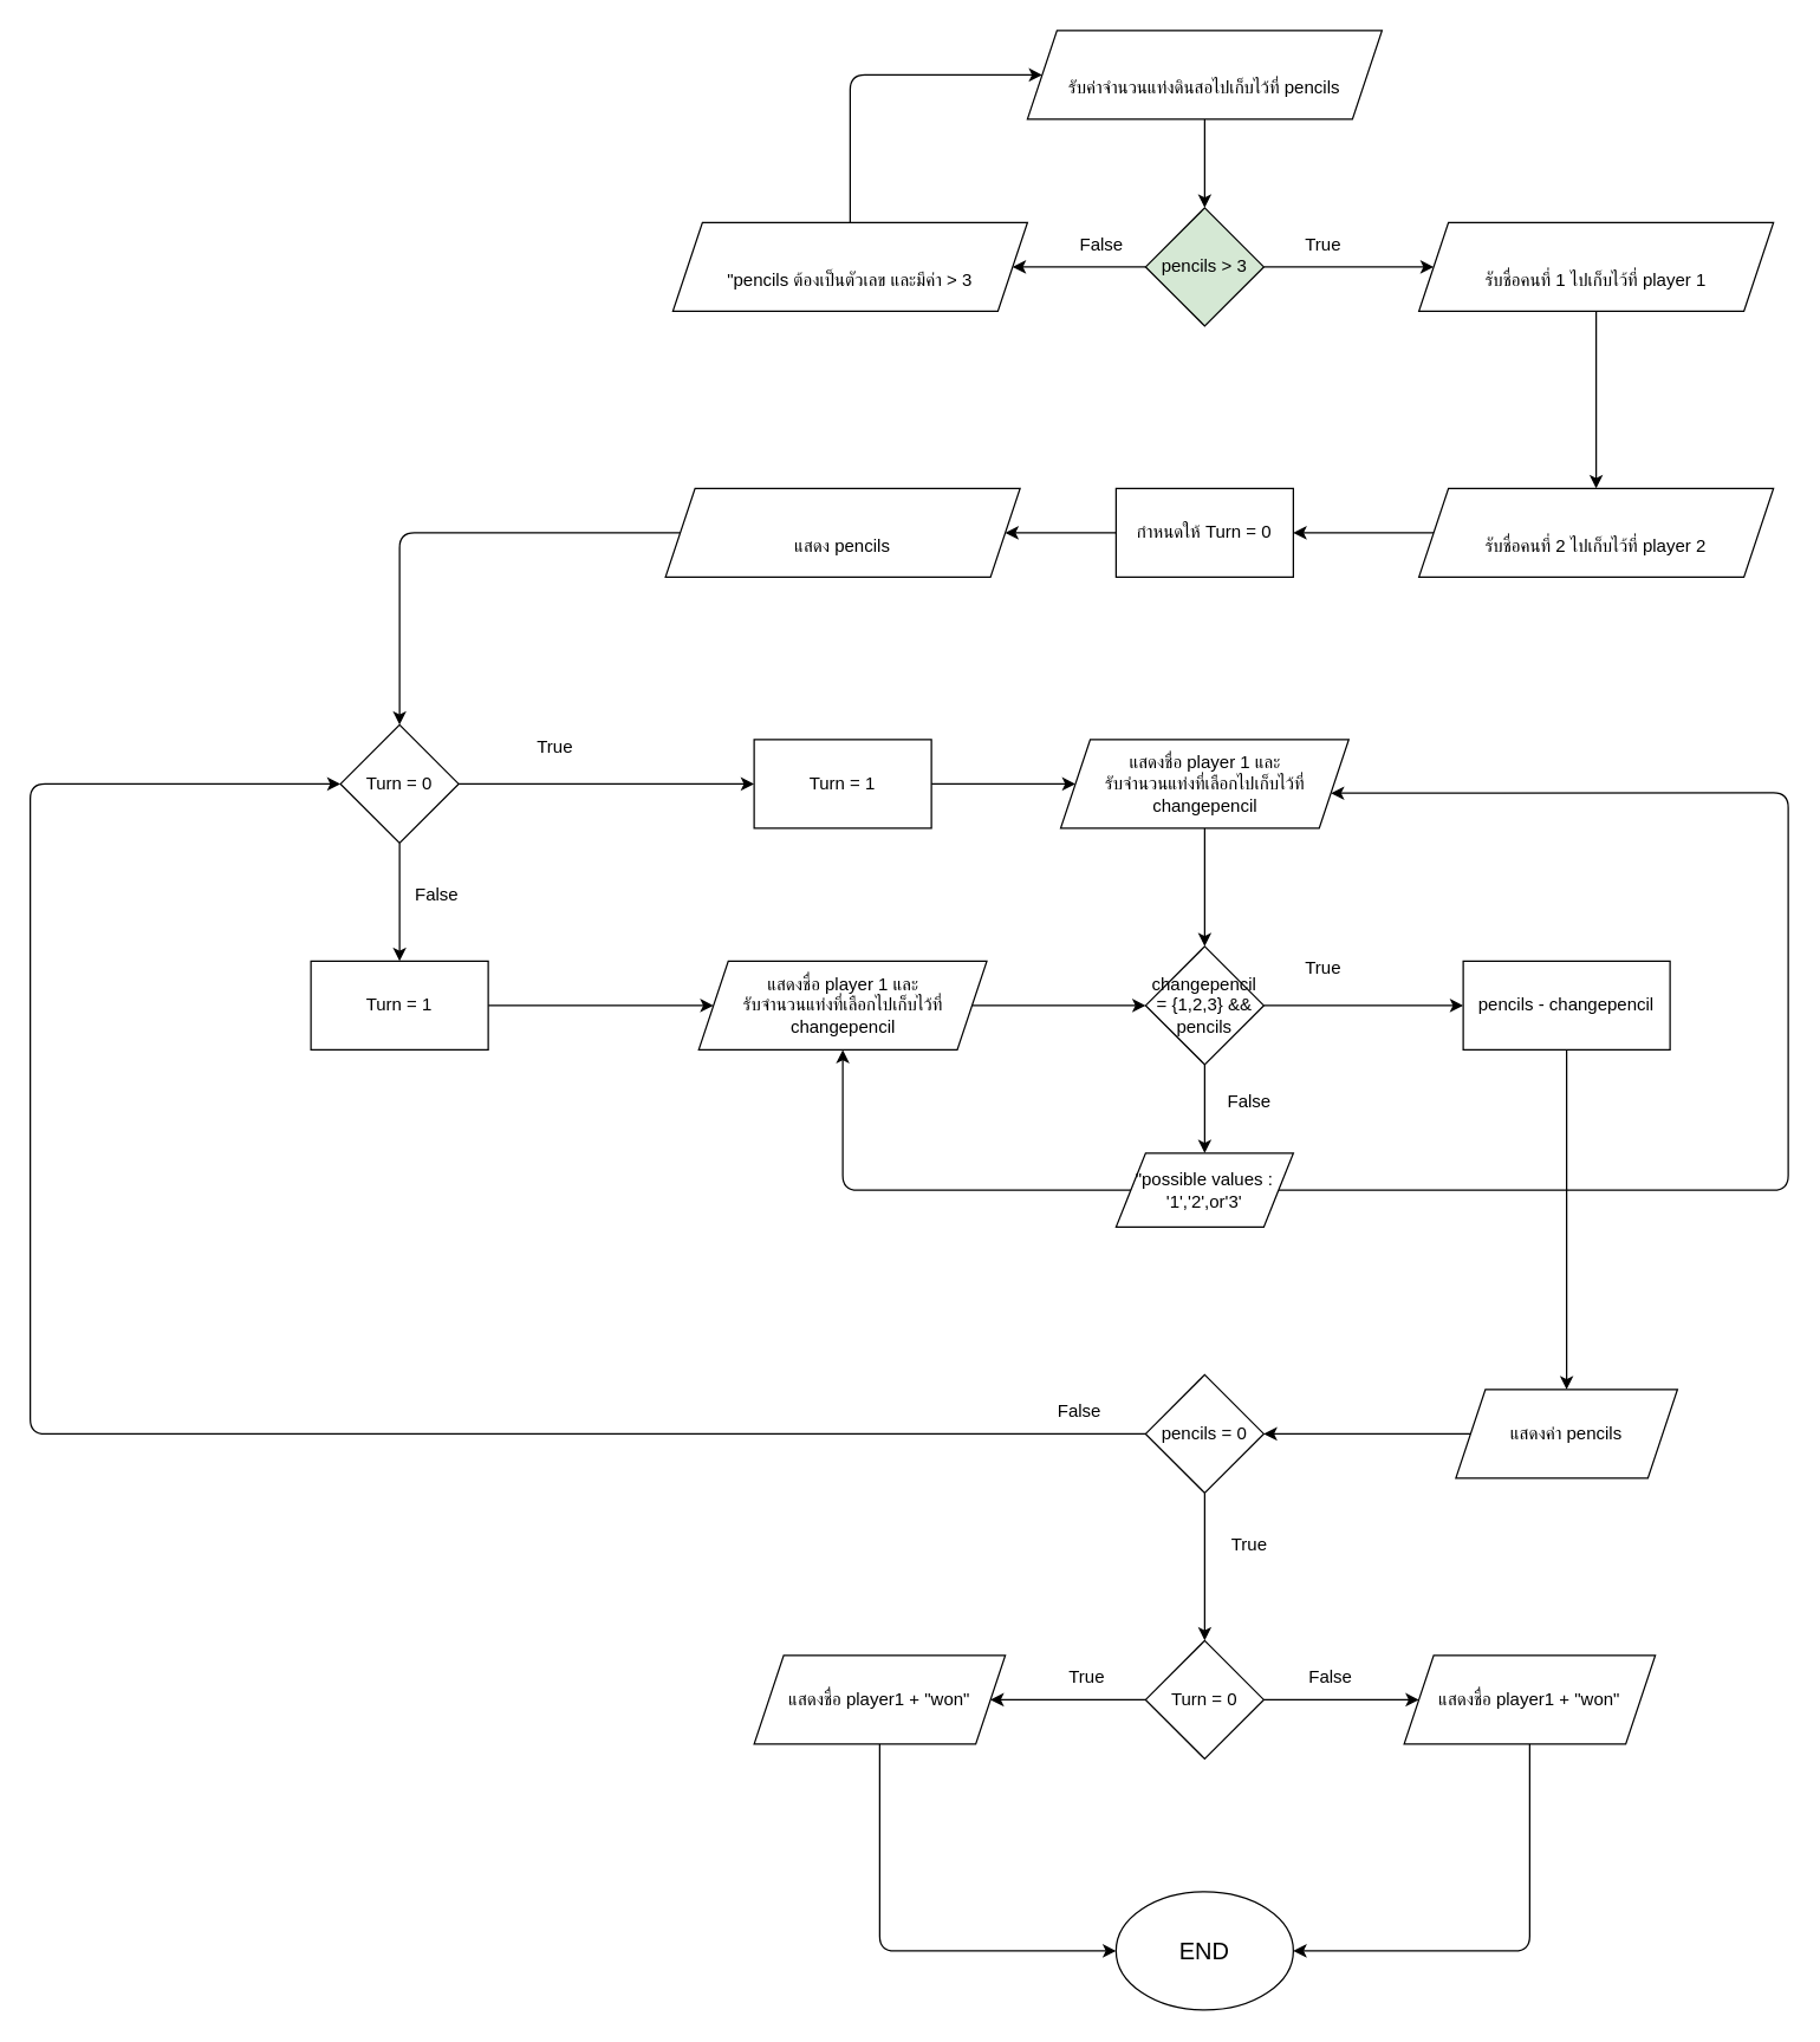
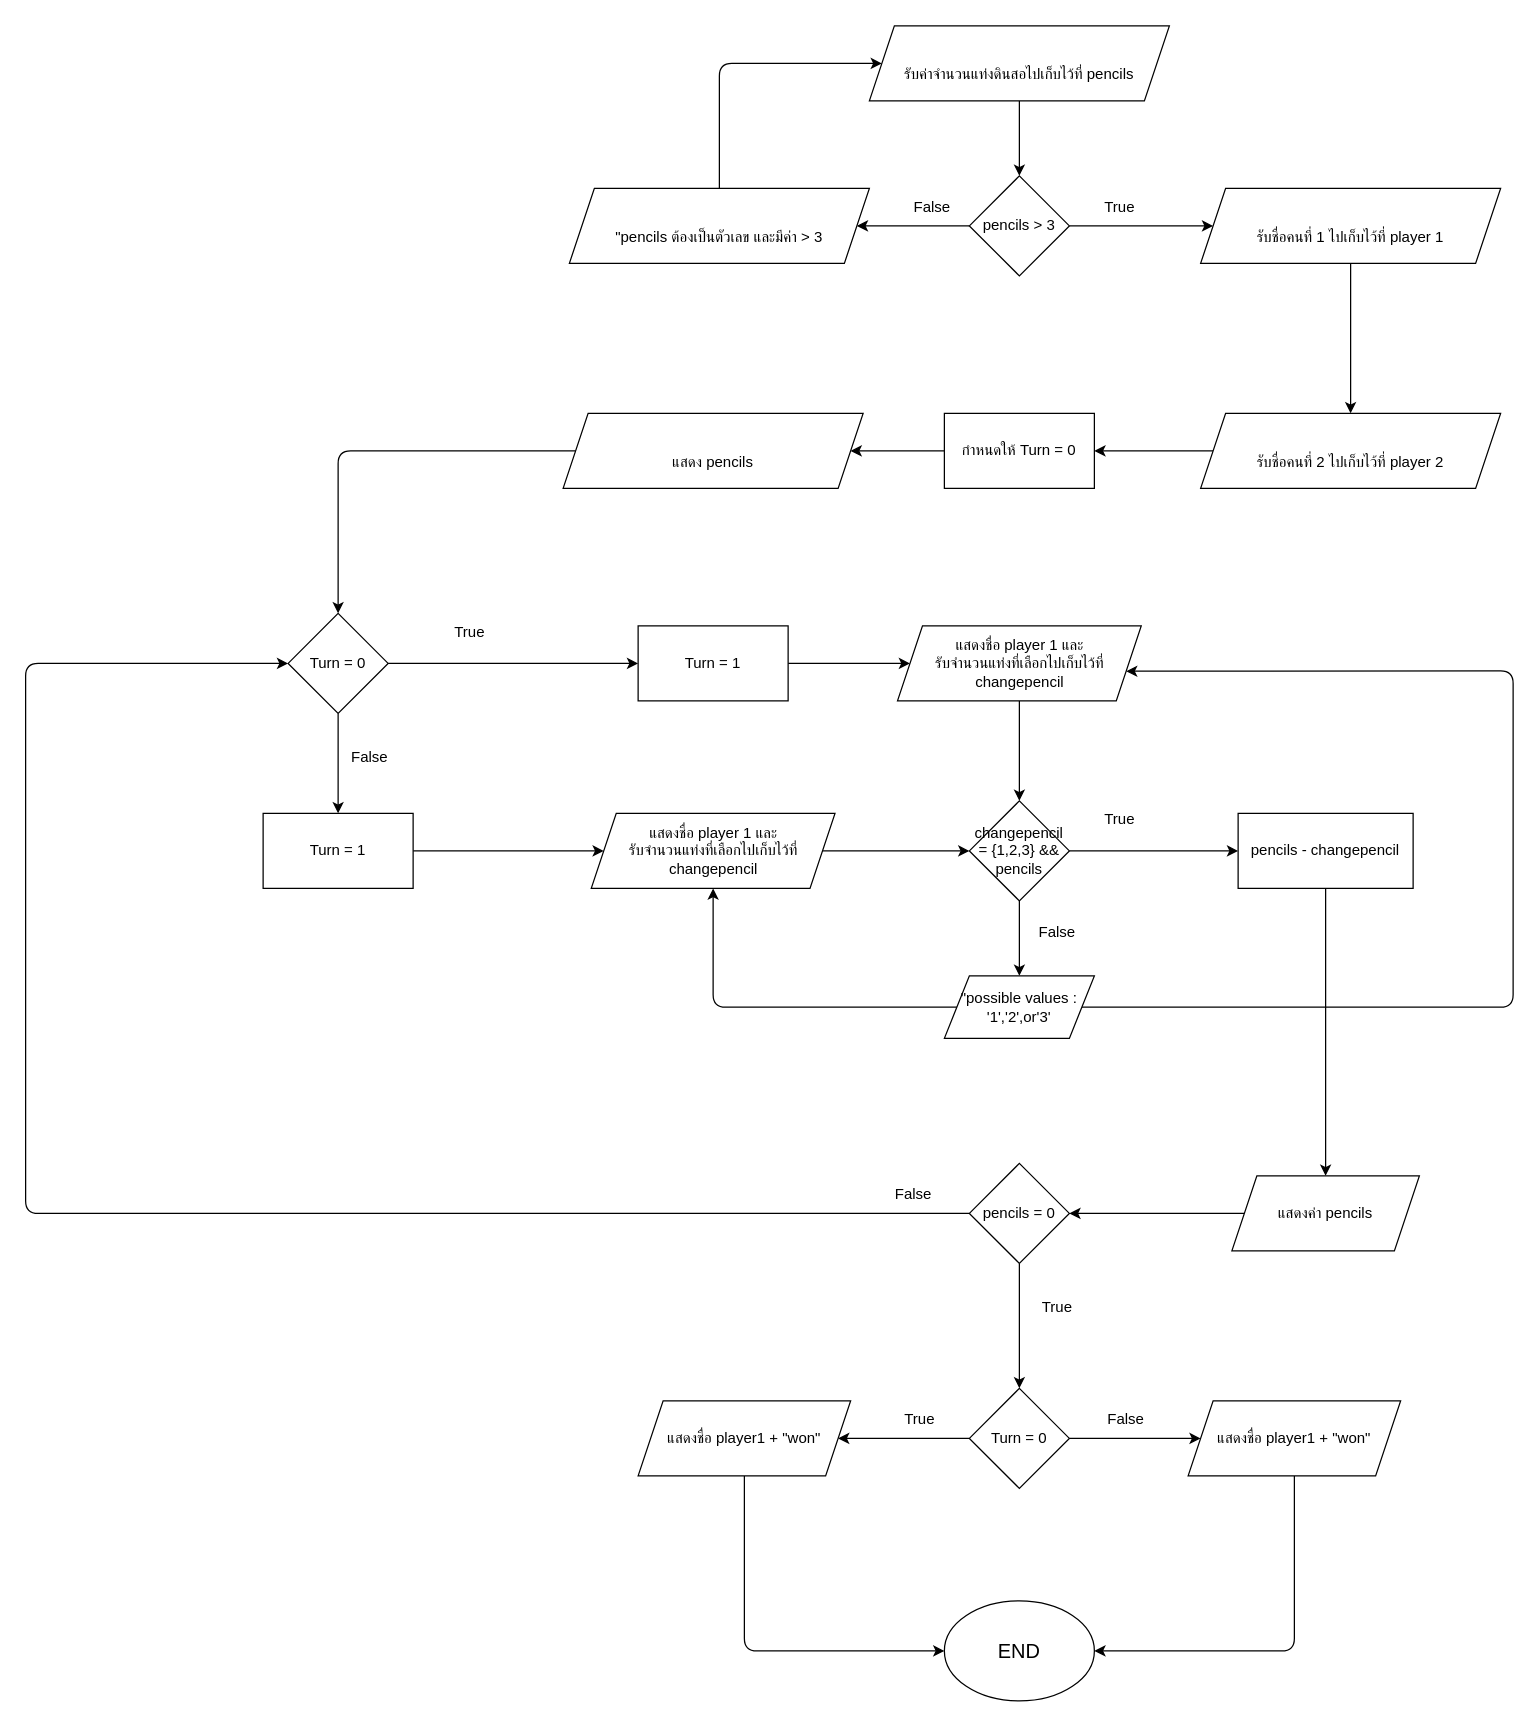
  <mxCell id="0" />
  <mxCell id="1" parent="0" />
  <mxCell id="2" style="edgeStyle=none;html=1;entryX=0.5;entryY=0;entryDx=0;entryDy=0;fontSize=12;" edge="1" parent="1" source="3" target="6"><mxGeometry relative="1" as="geometry" /></mxCell>
  <mxCell id="3" value="&lt;font style=&quot;font-size: 12px;&quot;&gt;รับค่าจำนวนแท่งดินสอไปเก็บไว้ที่ pencils&lt;/font&gt;" style="shape=parallelogram;perimeter=parallelogramPerimeter;whiteSpace=wrap;html=1;fixedSize=1;fontSize=36;" vertex="1" parent="1"><mxGeometry x="695" y="20" width="240" height="60" as="geometry" /></mxCell>
  <mxCell id="4" value="" style="edgeStyle=none;html=1;fontSize=12;" edge="1" parent="1" source="6" target="8"><mxGeometry relative="1" as="geometry" /></mxCell>
  <mxCell id="5" value="" style="edgeStyle=none;html=1;fontSize=12;" edge="1" parent="1" source="6" target="11"><mxGeometry relative="1" as="geometry" /></mxCell>
- <mxCell id="6" value="pencils &amp;gt; 3" style="rhombus;whiteSpace=wrap;html=1;fontSize=12;fillColor=#d5e8d4;" vertex="1" parent="1"><mxGeometry x="775" y="140" width="80" height="80" as="geometry" /></mxCell>
+ <mxCell id="6" value="pencils &amp;gt; 3" style="rhombus;whiteSpace=wrap;html=1;fontSize=12;" vertex="1" parent="1"><mxGeometry x="775" y="140" width="80" height="80" as="geometry" /></mxCell>
  <mxCell id="7" style="edgeStyle=none;html=1;fontSize=12;entryX=0;entryY=0.5;entryDx=0;entryDy=0;" edge="1" parent="1" source="8" target="3"><mxGeometry relative="1" as="geometry"><mxPoint x="575" y="50" as="targetPoint" /><Array as="points"><mxPoint x="575" y="50" /></Array></mxGeometry></mxCell>
  <mxCell id="8" value="&lt;span style=&quot;font-size: 12px;&quot;&gt;&quot;pencils ต้องเป็นตัวเลข และมีค่า &amp;gt; 3&lt;/span&gt;" style="shape=parallelogram;perimeter=parallelogramPerimeter;whiteSpace=wrap;html=1;fixedSize=1;fontSize=36;" vertex="1" parent="1"><mxGeometry x="455" y="150" width="240" height="60" as="geometry" /></mxCell>
  <mxCell id="9" value="False" style="text;html=1;align=center;verticalAlign=middle;resizable=0;points=[];autosize=1;strokeColor=none;fillColor=none;fontSize=12;" vertex="1" parent="1"><mxGeometry x="720" y="150" width="50" height="30" as="geometry" /></mxCell>
  <mxCell id="10" style="edgeStyle=none;html=1;exitX=0.5;exitY=1;exitDx=0;exitDy=0;fontSize=12;" edge="1" parent="1" source="11" target="14"><mxGeometry relative="1" as="geometry" /></mxCell>
  <mxCell id="11" value="&lt;span style=&quot;font-size: 12px;&quot;&gt;รับชื่อคนที่ 1 ไปเก็บไว้ที่ player 1&lt;/span&gt;" style="shape=parallelogram;perimeter=parallelogramPerimeter;whiteSpace=wrap;html=1;fixedSize=1;fontSize=36;" vertex="1" parent="1"><mxGeometry x="960" y="150" width="240" height="60" as="geometry" /></mxCell>
  <mxCell id="12" value="True" style="text;html=1;align=center;verticalAlign=middle;resizable=0;points=[];autosize=1;strokeColor=none;fillColor=none;fontSize=12;" vertex="1" parent="1"><mxGeometry x="870" y="150" width="50" height="30" as="geometry" /></mxCell>
  <mxCell id="13" style="edgeStyle=none;html=1;fontSize=12;entryX=1;entryY=0.5;entryDx=0;entryDy=0;" edge="1" parent="1" source="14" target="16"><mxGeometry relative="1" as="geometry"><mxPoint x="880" y="360" as="targetPoint" /></mxGeometry></mxCell>
  <mxCell id="14" value="&lt;span style=&quot;font-size: 12px;&quot;&gt;รับชื่อคนที่ 2 ไปเก็บไว้ที่ player 2&lt;/span&gt;" style="shape=parallelogram;perimeter=parallelogramPerimeter;whiteSpace=wrap;html=1;fixedSize=1;fontSize=36;" vertex="1" parent="1"><mxGeometry x="960" y="330" width="240" height="60" as="geometry" /></mxCell>
  <mxCell id="15" style="edgeStyle=none;html=1;entryX=1;entryY=0.5;entryDx=0;entryDy=0;fontSize=12;" edge="1" parent="1" source="16" target="18"><mxGeometry relative="1" as="geometry" /></mxCell>
  <mxCell id="16" value="กำหนดให้ Turn = 0" style="rounded=0;whiteSpace=wrap;html=1;fontSize=12;" vertex="1" parent="1"><mxGeometry x="755" y="330" width="120" height="60" as="geometry" /></mxCell>
  <mxCell id="17" style="edgeStyle=none;html=1;entryX=0.5;entryY=0;entryDx=0;entryDy=0;fontSize=12;" edge="1" parent="1" source="18" target="21"><mxGeometry relative="1" as="geometry"><Array as="points"><mxPoint x="270" y="360" /></Array></mxGeometry></mxCell>
  <mxCell id="18" value="&lt;span style=&quot;font-size: 12px;&quot;&gt;แสดง pencils&lt;/span&gt;" style="shape=parallelogram;perimeter=parallelogramPerimeter;whiteSpace=wrap;html=1;fixedSize=1;fontSize=36;" vertex="1" parent="1"><mxGeometry x="450" y="330" width="240" height="60" as="geometry" /></mxCell>
  <mxCell id="19" style="edgeStyle=none;html=1;entryX=0;entryY=0.5;entryDx=0;entryDy=0;fontSize=12;" edge="1" parent="1" source="21" target="44"><mxGeometry relative="1" as="geometry" /></mxCell>
  <mxCell id="20" style="edgeStyle=none;html=1;entryX=0.5;entryY=0;entryDx=0;entryDy=0;fontSize=12;" edge="1" parent="1" source="21" target="46"><mxGeometry relative="1" as="geometry" /></mxCell>
  <mxCell id="21" value="Turn = 0" style="rhombus;whiteSpace=wrap;html=1;fontSize=12;" vertex="1" parent="1"><mxGeometry x="230" y="490" width="80" height="80" as="geometry" /></mxCell>
  <mxCell id="22" style="edgeStyle=none;html=1;entryX=0.5;entryY=0;entryDx=0;entryDy=0;fontSize=12;" edge="1" parent="1" source="23" target="30"><mxGeometry relative="1" as="geometry" /></mxCell>
  <mxCell id="23" value="แสดงชื่อ player 1 และ&lt;br&gt;รับจำนวนแท่งที่เลือกไปเก็บไว้ที่ changepencil" style="shape=parallelogram;perimeter=parallelogramPerimeter;whiteSpace=wrap;html=1;fixedSize=1;fontSize=12;" vertex="1" parent="1"><mxGeometry x="717.5" y="500" width="195" height="60" as="geometry" /></mxCell>
  <mxCell id="24" value="True" style="text;html=1;align=center;verticalAlign=middle;resizable=0;points=[];autosize=1;strokeColor=none;fillColor=none;fontSize=12;" vertex="1" parent="1"><mxGeometry x="350" y="490" width="50" height="30" as="geometry" /></mxCell>
  <mxCell id="25" style="edgeStyle=none;html=1;entryX=0;entryY=0.5;entryDx=0;entryDy=0;fontSize=12;" edge="1" parent="1" source="26" target="30"><mxGeometry relative="1" as="geometry" /></mxCell>
  <mxCell id="26" value="แสดงชื่อ player 1 และ&lt;br&gt;รับจำนวนแท่งที่เลือกไปเก็บไว้ที่ changepencil" style="shape=parallelogram;perimeter=parallelogramPerimeter;whiteSpace=wrap;html=1;fixedSize=1;fontSize=12;" vertex="1" parent="1"><mxGeometry x="472.5" y="650" width="195" height="60" as="geometry" /></mxCell>
  <mxCell id="27" value="False" style="text;html=1;align=center;verticalAlign=middle;resizable=0;points=[];autosize=1;strokeColor=none;fillColor=none;fontSize=12;" vertex="1" parent="1"><mxGeometry x="270" y="590" width="50" height="30" as="geometry" /></mxCell>
  <mxCell id="28" style="edgeStyle=none;html=1;entryX=0.5;entryY=0;entryDx=0;entryDy=0;fontSize=12;" edge="1" parent="1" source="30" target="33"><mxGeometry relative="1" as="geometry" /></mxCell>
  <mxCell id="29" style="edgeStyle=none;html=1;entryX=0;entryY=0.5;entryDx=0;entryDy=0;fontSize=12;" edge="1" parent="1" source="30" target="36"><mxGeometry relative="1" as="geometry" /></mxCell>
  <mxCell id="30" value="changepencil = {1,2,3} &amp;amp;&amp;amp; pencils" style="rhombus;whiteSpace=wrap;html=1;fontSize=12;" vertex="1" parent="1"><mxGeometry x="775" y="640" width="80" height="80" as="geometry" /></mxCell>
  <mxCell id="31" style="edgeStyle=none;html=1;fontSize=12;" edge="1" parent="1" source="33" target="26"><mxGeometry relative="1" as="geometry"><mxPoint x="580" y="805" as="targetPoint" /><Array as="points"><mxPoint x="570" y="805" /></Array></mxGeometry></mxCell>
  <mxCell id="32" style="edgeStyle=none;html=1;fontSize=12;entryX=0.938;entryY=0.605;entryDx=0;entryDy=0;entryPerimeter=0;" edge="1" parent="1" source="33" target="23"><mxGeometry relative="1" as="geometry"><mxPoint x="1070" y="550" as="targetPoint" /><Array as="points"><mxPoint x="1210" y="805" /><mxPoint x="1210" y="536" /></Array></mxGeometry></mxCell>
  <mxCell id="33" value="&quot;possible values : '1','2',or'3'" style="shape=parallelogram;perimeter=parallelogramPerimeter;whiteSpace=wrap;html=1;fixedSize=1;fontSize=12;" vertex="1" parent="1"><mxGeometry x="755" y="780" width="120" height="50" as="geometry" /></mxCell>
  <mxCell id="34" value="False" style="text;html=1;align=center;verticalAlign=middle;resizable=0;points=[];autosize=1;strokeColor=none;fillColor=none;fontSize=12;" vertex="1" parent="1"><mxGeometry x="820" y="730" width="50" height="30" as="geometry" /></mxCell>
  <mxCell id="35" style="edgeStyle=none;html=1;entryX=0.5;entryY=0;entryDx=0;entryDy=0;fontSize=12;" edge="1" parent="1" source="36" target="39"><mxGeometry relative="1" as="geometry" /></mxCell>
  <mxCell id="36" value="pencils - changepencil" style="rounded=0;whiteSpace=wrap;html=1;fontSize=12;" vertex="1" parent="1"><mxGeometry x="990" y="650" width="140" height="60" as="geometry" /></mxCell>
  <mxCell id="37" value="True" style="text;html=1;align=center;verticalAlign=middle;resizable=0;points=[];autosize=1;strokeColor=none;fillColor=none;fontSize=12;" vertex="1" parent="1"><mxGeometry x="870" y="640" width="50" height="30" as="geometry" /></mxCell>
  <mxCell id="38" style="edgeStyle=none;html=1;entryX=1;entryY=0.5;entryDx=0;entryDy=0;fontSize=12;" edge="1" parent="1" source="39" target="42"><mxGeometry relative="1" as="geometry" /></mxCell>
  <mxCell id="39" value="แสดงค่า pencils" style="shape=parallelogram;perimeter=parallelogramPerimeter;whiteSpace=wrap;html=1;fixedSize=1;fontSize=12;" vertex="1" parent="1"><mxGeometry x="985" y="940" width="150" height="60" as="geometry" /></mxCell>
  <mxCell id="40" style="edgeStyle=none;html=1;fontSize=12;entryX=0;entryY=0.5;entryDx=0;entryDy=0;" edge="1" parent="1" source="42" target="21"><mxGeometry relative="1" as="geometry"><mxPoint x="20" y="530" as="targetPoint" /><Array as="points"><mxPoint x="20" y="970" /><mxPoint x="20" y="530" /></Array></mxGeometry></mxCell>
  <mxCell id="41" style="edgeStyle=none;html=1;entryX=0.5;entryY=0;entryDx=0;entryDy=0;fontSize=12;" edge="1" parent="1" source="42" target="50"><mxGeometry relative="1" as="geometry" /></mxCell>
  <mxCell id="42" value="pencils = 0" style="rhombus;whiteSpace=wrap;html=1;fontSize=12;" vertex="1" parent="1"><mxGeometry x="775" y="930" width="80" height="80" as="geometry" /></mxCell>
  <mxCell id="43" style="edgeStyle=none;html=1;entryX=0;entryY=0.5;entryDx=0;entryDy=0;fontSize=12;" edge="1" parent="1" source="44" target="23"><mxGeometry relative="1" as="geometry" /></mxCell>
  <mxCell id="44" value="Turn = 1" style="rounded=0;whiteSpace=wrap;html=1;fontSize=12;" vertex="1" parent="1"><mxGeometry x="510" y="500" width="120" height="60" as="geometry" /></mxCell>
  <mxCell id="45" style="edgeStyle=none;html=1;entryX=0;entryY=0.5;entryDx=0;entryDy=0;fontSize=12;" edge="1" parent="1" source="46" target="26"><mxGeometry relative="1" as="geometry" /></mxCell>
  <mxCell id="46" value="Turn = 1" style="rounded=0;whiteSpace=wrap;html=1;fontSize=12;" vertex="1" parent="1"><mxGeometry x="210" y="650" width="120" height="60" as="geometry" /></mxCell>
  <mxCell id="47" value="False" style="text;html=1;align=center;verticalAlign=middle;resizable=0;points=[];autosize=1;strokeColor=none;fillColor=none;fontSize=12;" vertex="1" parent="1"><mxGeometry x="705" y="940" width="50" height="30" as="geometry" /></mxCell>
  <mxCell id="48" style="edgeStyle=none;html=1;entryX=1;entryY=0.5;entryDx=0;entryDy=0;fontSize=12;" edge="1" parent="1" source="50" target="53"><mxGeometry relative="1" as="geometry" /></mxCell>
  <mxCell id="49" style="edgeStyle=none;html=1;entryX=0;entryY=0.5;entryDx=0;entryDy=0;fontSize=12;" edge="1" parent="1" source="50" target="56"><mxGeometry relative="1" as="geometry" /></mxCell>
  <mxCell id="50" value="Turn = 0" style="rhombus;whiteSpace=wrap;html=1;fontSize=12;" vertex="1" parent="1"><mxGeometry x="775" y="1110" width="80" height="80" as="geometry" /></mxCell>
  <mxCell id="51" value="True" style="text;html=1;align=center;verticalAlign=middle;resizable=0;points=[];autosize=1;strokeColor=none;fillColor=none;fontSize=12;" vertex="1" parent="1"><mxGeometry x="820" y="1030" width="50" height="30" as="geometry" /></mxCell>
  <mxCell id="52" style="edgeStyle=none;html=1;fontSize=36;entryX=0;entryY=0.5;entryDx=0;entryDy=0;" edge="1" parent="1" source="53" target="58"><mxGeometry relative="1" as="geometry"><mxPoint x="595" y="1330" as="targetPoint" /><Array as="points"><mxPoint x="595" y="1320" /></Array></mxGeometry></mxCell>
  <mxCell id="53" value="แสดงชื่อ player1 + &quot;won&quot;" style="shape=parallelogram;perimeter=parallelogramPerimeter;whiteSpace=wrap;html=1;fixedSize=1;fontSize=12;" vertex="1" parent="1"><mxGeometry x="510" y="1120" width="170" height="60" as="geometry" /></mxCell>
  <mxCell id="54" value="True" style="text;html=1;align=center;verticalAlign=middle;resizable=0;points=[];autosize=1;strokeColor=none;fillColor=none;fontSize=12;" vertex="1" parent="1"><mxGeometry x="710" y="1120" width="50" height="30" as="geometry" /></mxCell>
  <mxCell id="55" style="edgeStyle=none;html=1;fontSize=36;entryX=1;entryY=0.5;entryDx=0;entryDy=0;" edge="1" parent="1" source="56" target="58"><mxGeometry relative="1" as="geometry"><mxPoint x="1035" y="1350" as="targetPoint" /><Array as="points"><mxPoint x="1035" y="1320" /></Array></mxGeometry></mxCell>
  <mxCell id="56" value="แสดงชื่อ player1 + &quot;won&quot;" style="shape=parallelogram;perimeter=parallelogramPerimeter;whiteSpace=wrap;html=1;fixedSize=1;fontSize=12;" vertex="1" parent="1"><mxGeometry x="950" y="1120" width="170" height="60" as="geometry" /></mxCell>
  <mxCell id="57" value="False" style="text;html=1;align=center;verticalAlign=middle;resizable=0;points=[];autosize=1;strokeColor=none;fillColor=none;fontSize=12;" vertex="1" parent="1"><mxGeometry x="875" y="1120" width="50" height="30" as="geometry" /></mxCell>
  <mxCell id="58" value="&lt;font size=&quot;3&quot;&gt;END&lt;/font&gt;" style="ellipse;whiteSpace=wrap;html=1;fontSize=12;" vertex="1" parent="1"><mxGeometry x="755" y="1280" width="120" height="80" as="geometry" /></mxCell>
